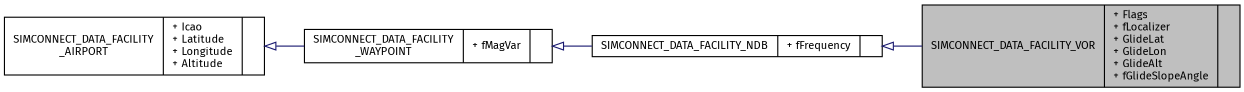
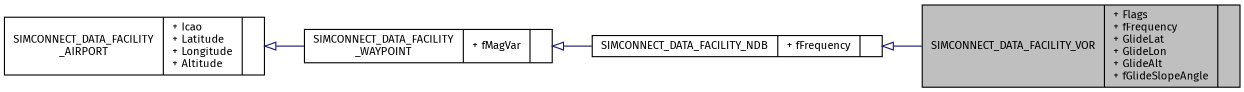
  digraph {
    rankdir=LR
    fontname="Fira Sans"
    node [color=black fontname="Fira Sans" fontsize=10 shape=record]
    edge [arrowtail=onormal color=midnightblue dir=back fontname="Fira Sans" fontsize=10 labelfontname=FreeSans labelfontsize=10 style=solid]
-   n1 [fillcolor=grey75 fontcolor=black height=0.2 label="{SIMCONNECT_DATA_FACILITY_VOR\n|+ Flags\l+ fLocalizer\l+ GlideLat\l+ GlideLon\l+ GlideAlt\l+ fGlideSlopeAngle\l|}" style=filled width=0.4]
+   n1 [fillcolor=grey75 fontcolor=black height=0.2 label="{SIMCONNECT_DATA_FACILITY_VOR\n|+ Flags\l+ fFrequency\l+ GlideLat\l+ GlideLon\l+ GlideAlt\l+ fGlideSlopeAngle\l|}" style=filled width=0.4]
    n2 [height=0.2 label="{SIMCONNECT_DATA_FACILITY_NDB\n|+ fFrequency\l|}" width=0.4]
    n3 [height=0.2 label="{SIMCONNECT_DATA_FACILITY\l_WAYPOINT\n|+ fMagVar\l|}" width=0.4]
    n4 [height=0.2 label="{SIMCONNECT_DATA_FACILITY\l_AIRPORT\n|+ Icao\l+ Latitude\l+ Longitude\l+ Altitude\l|}" width=0.4]
    n2 -> n1
    n3 -> n2
    n4 -> n3
  }
